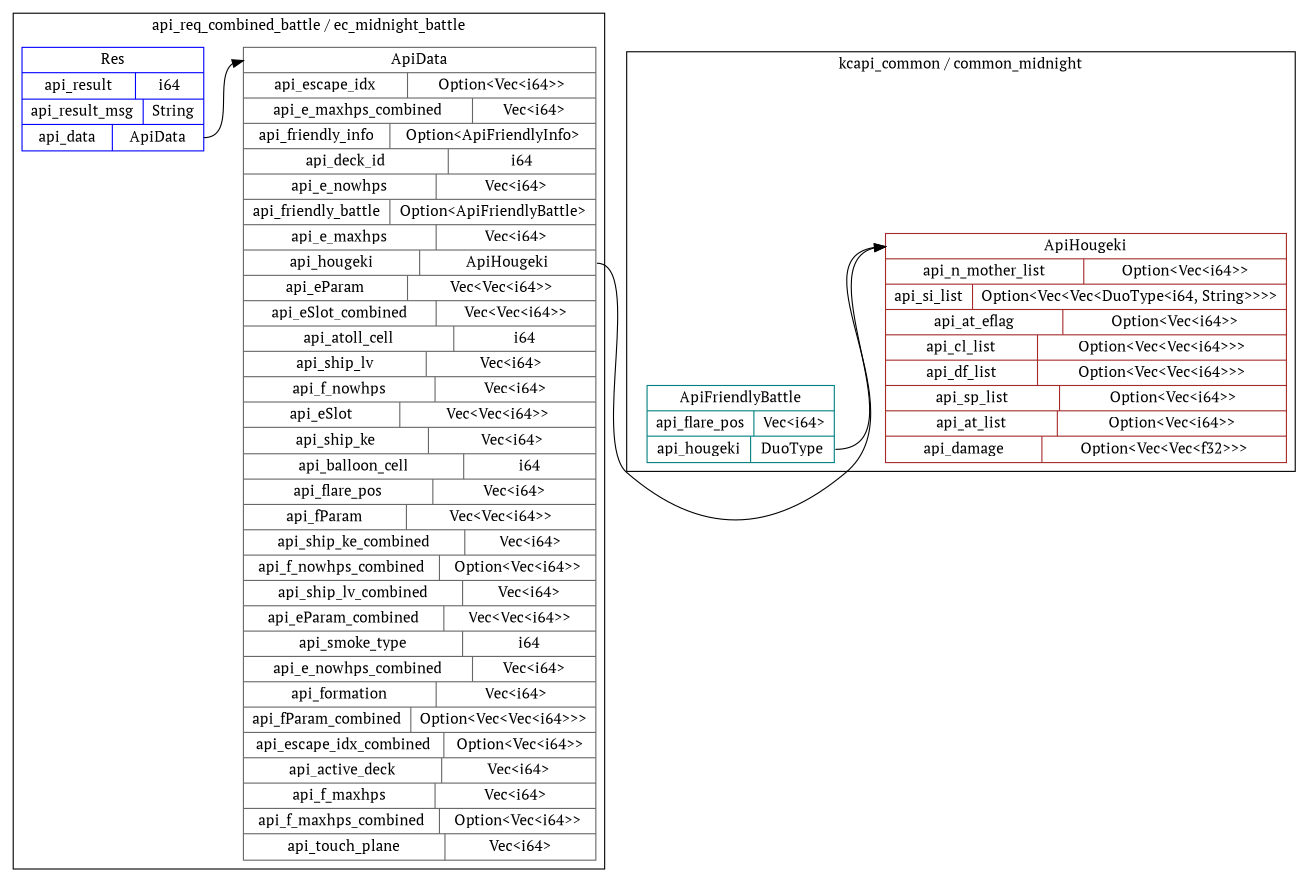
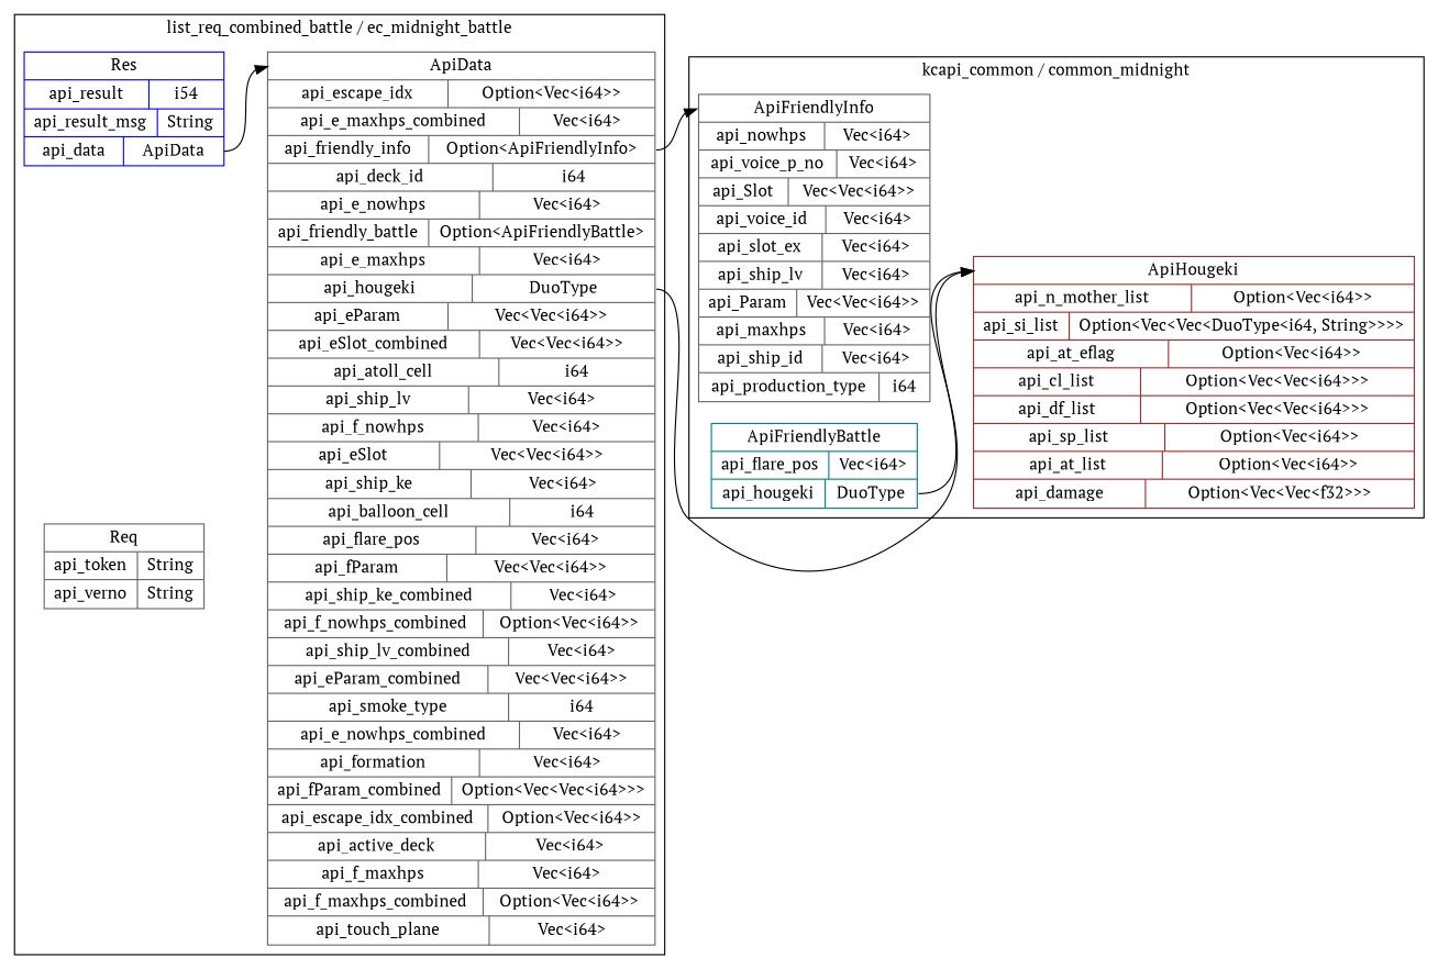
  digraph {
    fontname="PT Serif"
    rankdir=LR
    node [color=gray40 fontname="PT Serif" shape=record style=solid]
    edge [fontname="PT Serif" headport="ApiHougeki:w" tailport="api_hougeki:e"]
-   n1 [label="<ApiData> ApiData  | { api_escape_idx | <api_escape_idx> Option\<Vec\<i64\>\> } | { api_e_maxhps_combined | <api_e_maxhps_combined> Vec\<i64\> } | { api_friendly_info | <api_friendly_info> Option\<ApiFriendlyInfo\> } | { api_deck_id | <api_deck_id> i64 } | { api_e_nowhps | <api_e_nowhps> Vec\<i64\> } | { api_friendly_battle | <api_friendly_battle> Option\<ApiFriendlyBattle\> } | { api_e_maxhps | <api_e_maxhps> Vec\<i64\> } | { api_hougeki | <api_hougeki> ApiHougeki } | { api_eParam | <api_eParam> Vec\<Vec\<i64\>\> } | { api_eSlot_combined | <api_eSlot_combined> Vec\<Vec\<i64\>\> } | { api_atoll_cell | <api_atoll_cell> i64 } | { api_ship_lv | <api_ship_lv> Vec\<i64\> } | { api_f_nowhps | <api_f_nowhps> Vec\<i64\> } | { api_eSlot | <api_eSlot> Vec\<Vec\<i64\>\> } | { api_ship_ke | <api_ship_ke> Vec\<i64\> } | { api_balloon_cell | <api_balloon_cell> i64 } | { api_flare_pos | <api_flare_pos> Vec\<i64\> } | { api_fParam | <api_fParam> Vec\<Vec\<i64\>\> } | { api_ship_ke_combined | <api_ship_ke_combined> Vec\<i64\> } | { api_f_nowhps_combined | <api_f_nowhps_combined> Option\<Vec\<i64\>\> } | { api_ship_lv_combined | <api_ship_lv_combined> Vec\<i64\> } | { api_eParam_combined | <api_eParam_combined> Vec\<Vec\<i64\>\> } | { api_smoke_type | <api_smoke_type> i64 } | { api_e_nowhps_combined | <api_e_nowhps_combined> Vec\<i64\> } | { api_formation | <api_formation> Vec\<i64\> } | { api_fParam_combined | <api_fParam_combined> Option\<Vec\<Vec\<i64\>\>\> } | { api_escape_idx_combined | <api_escape_idx_combined> Option\<Vec\<i64\>\> } | { api_active_deck | <api_active_deck> Vec\<i64\> } | { api_f_maxhps | <api_f_maxhps> Vec\<i64\> } | { api_f_maxhps_combined | <api_f_maxhps_combined> Option\<Vec\<i64\>\> } | { api_touch_plane | <api_touch_plane> Vec\<i64\> }"]
-   n2 [color=blue label="<Res> Res  | { api_result | <api_result> i64 } | { api_result_msg | <api_result_msg> String } | { api_data | <api_data> ApiData }"]
+   n1 [label="<ApiData> ApiData  | { api_escape_idx | <api_escape_idx> Option\<Vec\<i64\>\> } | { api_e_maxhps_combined | <api_e_maxhps_combined> Vec\<i64\> } | { api_friendly_info | <api_friendly_info> Option\<ApiFriendlyInfo\> } | { api_deck_id | <api_deck_id> i64 } | { api_e_nowhps | <api_e_nowhps> Vec\<i64\> } | { api_friendly_battle | <api_friendly_battle> Option\<ApiFriendlyBattle\> } | { api_e_maxhps | <api_e_maxhps> Vec\<i64\> } | { api_hougeki | <api_hougeki> DuoType } | { api_eParam | <api_eParam> Vec\<Vec\<i64\>\> } | { api_eSlot_combined | <api_eSlot_combined> Vec\<Vec\<i64\>\> } | { api_atoll_cell | <api_atoll_cell> i64 } | { api_ship_lv | <api_ship_lv> Vec\<i64\> } | { api_f_nowhps | <api_f_nowhps> Vec\<i64\> } | { api_eSlot | <api_eSlot> Vec\<Vec\<i64\>\> } | { api_ship_ke | <api_ship_ke> Vec\<i64\> } | { api_balloon_cell | <api_balloon_cell> i64 } | { api_flare_pos | <api_flare_pos> Vec\<i64\> } | { api_fParam | <api_fParam> Vec\<Vec\<i64\>\> } | { api_ship_ke_combined | <api_ship_ke_combined> Vec\<i64\> } | { api_f_nowhps_combined | <api_f_nowhps_combined> Option\<Vec\<i64\>\> } | { api_ship_lv_combined | <api_ship_lv_combined> Vec\<i64\> } | { api_eParam_combined | <api_eParam_combined> Vec\<Vec\<i64\>\> } | { api_smoke_type | <api_smoke_type> i64 } | { api_e_nowhps_combined | <api_e_nowhps_combined> Vec\<i64\> } | { api_formation | <api_formation> Vec\<i64\> } | { api_fParam_combined | <api_fParam_combined> Option\<Vec\<Vec\<i64\>\>\> } | { api_escape_idx_combined | <api_escape_idx_combined> Option\<Vec\<i64\>\> } | { api_active_deck | <api_active_deck> Vec\<i64\> } | { api_f_maxhps | <api_f_maxhps> Vec\<i64\> } | { api_f_maxhps_combined | <api_f_maxhps_combined> Option\<Vec\<i64\>\> } | { api_touch_plane | <api_touch_plane> Vec\<i64\> }"]
+   n2 [color=blue label="<Res> Res  | { api_result | <api_result> i54 } | { api_result_msg | <api_result_msg> String } | { api_data | <api_data> ApiData }"]
+   n3 [label="<Req> Req  | { api_token | <api_token> String } | { api_verno | <api_verno> String }"]
+   n4 [label="<ApiFriendlyInfo> ApiFriendlyInfo  | { api_nowhps | <api_nowhps> Vec\<i64\> } | { api_voice_p_no | <api_voice_p_no> Vec\<i64\> } | { api_Slot | <api_Slot> Vec\<Vec\<i64\>\> } | { api_voice_id | <api_voice_id> Vec\<i64\> } | { api_slot_ex | <api_slot_ex> Vec\<i64\> } | { api_ship_lv | <api_ship_lv> Vec\<i64\> } | { api_Param | <api_Param> Vec\<Vec\<i64\>\> } | { api_maxhps | <api_maxhps> Vec\<i64\> } | { api_ship_id | <api_ship_id> Vec\<i64\> } | { api_production_type | <api_production_type> i64 }"]
    n5 [color=teal label="<ApiFriendlyBattle> ApiFriendlyBattle  | { api_flare_pos | <api_flare_pos> Vec\<i64\> } | { api_hougeki | <api_hougeki> DuoType }"]
    n6 [color=brown label="<ApiHougeki> ApiHougeki  | { api_n_mother_list | <api_n_mother_list> Option\<Vec\<i64\>\> } | { api_si_list | <api_si_list> Option\<Vec\<Vec\<DuoType\<i64, String\>\>\>\> } | { api_at_eflag | <api_at_eflag> Option\<Vec\<i64\>\> } | { api_cl_list | <api_cl_list> Option\<Vec\<Vec\<i64\>\>\> } | { api_df_list | <api_df_list> Option\<Vec\<Vec\<i64\>\>\> } | { api_sp_list | <api_sp_list> Option\<Vec\<i64\>\> } | { api_at_list | <api_at_list> Option\<Vec\<i64\>\> } | { api_damage | <api_damage> Option\<Vec\<Vec\<f32\>\>\> }"]
    subgraph cluster_1 {
-     label="api_req_combined_battle / ec_midnight_battle"
+     label="list_req_combined_battle / ec_midnight_battle"
      n1
      n2
+     n3
    }
    subgraph cluster_2 {
      label="kcapi_common / common_midnight"
+     n4
      n5
      n6
    }
+   n1 -> n4 [headport="ApiFriendlyInfo:w" tailport="api_friendly_info:e"]
    n1 -> n6
    n2 -> n1 [headport="ApiData:w" tailport="api_data:e"]
    n5 -> n6
  }
